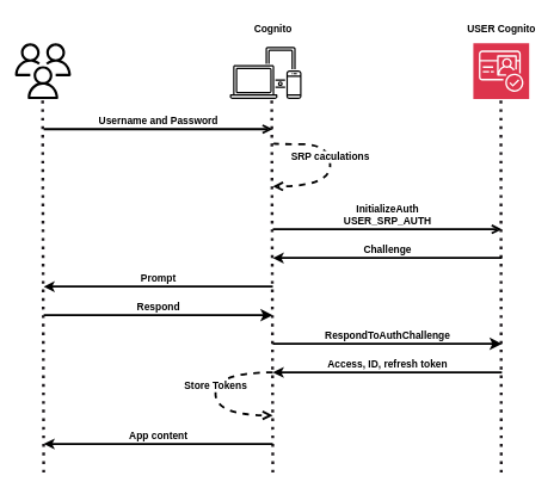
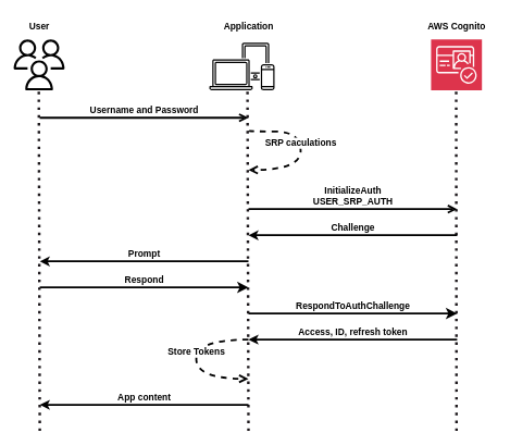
  <mxCell id="0" />
  <mxCell id="1" parent="0" />
  <mxCell id="2" value="" style="sketch=0;outlineConnect=0;strokeColor=none;dashed=0;verticalLabelPosition=bottom;verticalAlign=top;align=center;html=1;fontSize=14;fontStyle=1;aspect=fixed;pointerEvents=1;shape=mxgraph.aws4.users;labelBackgroundColor=none;fillColor=#000000;" parent="1" vertex="1"><mxGeometry x="20" y="60" width="78" height="78" as="geometry" /></mxCell>
  <mxCell id="3" value="" style="endArrow=none;dashed=1;html=1;strokeWidth=4;rounded=0;strokeColor=#1D181C;dashPattern=1 2;fontSize=14;fontStyle=1" parent="1" edge="1"><mxGeometry width="50" height="50" relative="1" as="geometry"><mxPoint x="60" y="660" as="sourcePoint" /><mxPoint x="58.5" y="140" as="targetPoint" /></mxGeometry></mxCell>
  <mxCell id="4" value="" style="sketch=0;points=[[0,0,0],[0.25,0,0],[0.5,0,0],[0.75,0,0],[1,0,0],[0,1,0],[0.25,1,0],[0.5,1,0],[0.75,1,0],[1,1,0],[0,0.25,0],[0,0.5,0],[0,0.75,0],[1,0.25,0],[1,0.5,0],[1,0.75,0]];outlineConnect=0;fontColor=#232F3E;fillColor=#DD344C;strokeColor=#ffffff;dashed=0;verticalLabelPosition=bottom;verticalAlign=top;align=center;html=1;fontSize=14;fontStyle=1;aspect=fixed;shape=mxgraph.aws4.resourceIcon;resIcon=mxgraph.aws4.cognito;" parent="1" vertex="1"><mxGeometry x="660" y="60" width="78" height="78" as="geometry" /></mxCell>
  <mxCell id="5" value="" style="endArrow=none;dashed=1;html=1;strokeWidth=4;rounded=0;strokeColor=#1D181C;dashPattern=1 2;fontSize=14;fontStyle=1" parent="1" edge="1"><mxGeometry width="50" height="50" relative="1" as="geometry"><mxPoint x="699" y="660" as="sourcePoint" /><mxPoint x="698.5" y="138" as="targetPoint" /></mxGeometry></mxCell>
  <mxCell id="6" value="Username and Password" style="html=1;verticalAlign=bottom;endArrow=open;endSize=8;curved=0;rounded=0;strokeColor=#000000;fontColor=#000000;labelBackgroundColor=#FFFFFF;strokeWidth=3;fontSize=14;fontStyle=1" parent="1" edge="1"><mxGeometry relative="1" as="geometry"><mxPoint x="60" y="180" as="sourcePoint" /><mxPoint x="380" y="180" as="targetPoint" /><Array as="points"><mxPoint x="140" y="180" /><mxPoint x="220" y="180" /><mxPoint x="300" y="180" /></Array></mxGeometry></mxCell>
  <mxCell id="7" value="SRP caculations" style="html=1;verticalAlign=bottom;endArrow=open;endSize=8;curved=1;rounded=0;strokeColor=#000000;fontColor=#000000;labelBackgroundColor=#FFFFFF;strokeWidth=3;fontSize=14;edgeStyle=orthogonalEdgeStyle;dashed=1;fontStyle=1" parent="1" edge="1"><mxGeometry relative="1" as="geometry"><mxPoint x="380" y="200" as="sourcePoint" /><mxPoint x="380" y="260" as="targetPoint" /><Array as="points"><mxPoint x="380" y="201" /><mxPoint x="460" y="201" /><mxPoint x="460" y="260" /><mxPoint x="380" y="260" /></Array></mxGeometry></mxCell>
  <mxCell id="8" value="" style="endArrow=none;dashed=1;html=1;strokeWidth=4;rounded=0;strokeColor=#1D181C;dashPattern=1 2;fontSize=14;fontStyle=1" parent="1" edge="1"><mxGeometry width="50" height="50" relative="1" as="geometry"><mxPoint x="380" y="660" as="sourcePoint" /><mxPoint x="378.5" y="138" as="targetPoint" /></mxGeometry></mxCell>
  <mxCell id="9" value="" style="sketch=0;outlineConnect=0;dashed=0;verticalLabelPosition=bottom;verticalAlign=top;align=center;html=1;fontSize=14;fontStyle=1;aspect=fixed;shape=mxgraph.aws4.illustration_devices;pointerEvents=1;strokeColor=#000000;fillColor=#000000;" parent="1" vertex="1"><mxGeometry x="320" y="65" width="100" height="73" as="geometry" /></mxCell>
  <mxCell id="10" value="InitializeAuth&lt;div style=&quot;font-size: 14px;&quot;&gt;USER_SRP_AUTH&lt;/div&gt;" style="html=1;verticalAlign=bottom;endArrow=open;endSize=8;curved=0;rounded=0;strokeColor=#000000;fontColor=#000000;labelBackgroundColor=#FFFFFF;strokeWidth=3;fontSize=14;fontStyle=1" parent="1" edge="1"><mxGeometry relative="1" as="geometry"><mxPoint x="380" y="320" as="sourcePoint" /><mxPoint x="700" y="320" as="targetPoint" /><Array as="points"><mxPoint x="460" y="320" /><mxPoint x="540" y="320" /><mxPoint x="620" y="320" /></Array></mxGeometry></mxCell>
  <mxCell id="11" value="Challenge" style="html=1;verticalAlign=bottom;endArrow=none;endSize=8;curved=0;rounded=0;strokeColor=#000000;fontColor=#000000;labelBackgroundColor=#FFFFFF;strokeWidth=3;fontSize=14;endFill=0;startArrow=classic;startFill=1;fontStyle=1" parent="1" edge="1"><mxGeometry relative="1" as="geometry"><mxPoint x="380" y="360" as="sourcePoint" /><mxPoint x="700" y="360" as="targetPoint" /><Array as="points"><mxPoint x="540" y="360" /><mxPoint x="620" y="360" /></Array></mxGeometry></mxCell>
  <mxCell id="12" value="Prompt" style="html=1;verticalAlign=bottom;endArrow=none;endSize=8;curved=0;rounded=0;strokeColor=#000000;fontColor=#000000;labelBackgroundColor=#FFFFFF;strokeWidth=3;fontSize=14;endFill=0;startArrow=classic;startFill=1;fontStyle=1" parent="1" edge="1"><mxGeometry relative="1" as="geometry"><mxPoint x="60" y="400" as="sourcePoint" /><mxPoint x="380" y="400" as="targetPoint" /><Array as="points"><mxPoint x="220" y="400" /></Array></mxGeometry></mxCell>
  <mxCell id="13" value="Respond" style="html=1;verticalAlign=bottom;endArrow=classic;endSize=8;curved=0;rounded=0;strokeColor=#000000;fontColor=#000000;labelBackgroundColor=#FFFFFF;strokeWidth=3;fontSize=14;endFill=1;startArrow=none;startFill=0;fontStyle=1" parent="1" edge="1"><mxGeometry relative="1" as="geometry"><mxPoint x="60" y="440" as="sourcePoint" /><mxPoint x="380" y="440" as="targetPoint" /><Array as="points"><mxPoint x="220" y="440" /></Array></mxGeometry></mxCell>
  <mxCell id="14" value="RespondToAuthChallenge" style="html=1;verticalAlign=bottom;endArrow=classic;endSize=8;curved=0;rounded=0;strokeColor=#000000;fontColor=#000000;labelBackgroundColor=#FFFFFF;strokeWidth=3;fontSize=14;endFill=1;startArrow=none;startFill=0;fontStyle=1" parent="1" edge="1"><mxGeometry relative="1" as="geometry"><mxPoint x="380" y="480" as="sourcePoint" /><mxPoint x="700" y="480" as="targetPoint" /><Array as="points"><mxPoint x="540" y="480" /></Array></mxGeometry></mxCell>
  <mxCell id="15" value="Access, ID, refresh token" style="html=1;verticalAlign=bottom;endArrow=none;endSize=8;curved=0;rounded=0;strokeColor=#000000;fontColor=#000000;labelBackgroundColor=#FFFFFF;strokeWidth=3;fontSize=14;endFill=0;startArrow=classic;startFill=1;fontStyle=1" parent="1" edge="1"><mxGeometry relative="1" as="geometry"><mxPoint x="380" y="520" as="sourcePoint" /><mxPoint x="700" y="520" as="targetPoint" /></mxGeometry></mxCell>
  <mxCell id="16" value="Store Tokens" style="html=1;verticalAlign=bottom;endArrow=open;endSize=8;curved=1;rounded=0;strokeColor=#000000;fontColor=#000000;labelBackgroundColor=#FFFFFF;strokeWidth=3;fontSize=14;edgeStyle=orthogonalEdgeStyle;dashed=1;fontStyle=1" parent="1" edge="1"><mxGeometry relative="1" as="geometry"><mxPoint x="380" y="520" as="sourcePoint" /><mxPoint x="380" y="580" as="targetPoint" /><Array as="points"><mxPoint x="300" y="520" /><mxPoint x="300" y="580" /></Array></mxGeometry></mxCell>
  <mxCell id="17" value="App content" style="html=1;verticalAlign=bottom;endArrow=none;endSize=8;curved=0;rounded=0;strokeColor=#000000;fontColor=#000000;labelBackgroundColor=#FFFFFF;strokeWidth=3;fontSize=14;endFill=0;startArrow=classic;startFill=1;fontStyle=1" parent="1" edge="1"><mxGeometry relative="1" as="geometry"><mxPoint x="60" y="620" as="sourcePoint" /><mxPoint x="380" y="620" as="targetPoint" /></mxGeometry></mxCell>
- <mxCell id="19" value="&lt;span style=&quot;font-size: 14px;&quot;&gt;Cognito&lt;/span&gt;" style="text;html=1;align=center;verticalAlign=middle;resizable=0;points=[];autosize=1;strokeColor=none;fillColor=none;fontColor=#000000;fontSize=14;fontStyle=1" parent="1" vertex="1"><mxGeometry x="330" y="20" width="100" height="40" as="geometry" /></mxCell>
- <mxCell id="20" value="&lt;span style=&quot;font-size: 14px;&quot;&gt;USER Cognito&lt;/span&gt;" style="text;html=1;align=center;verticalAlign=middle;resizable=0;points=[];autosize=1;strokeColor=none;fillColor=none;fontColor=#000000;fontSize=14;fontStyle=1" parent="1" vertex="1"><mxGeometry x="639" y="20" width="120" height="40" as="geometry" /></mxCell>
+ <mxCell id="18" value="&lt;span style=&quot;font-size: 14px;&quot;&gt;User&lt;/span&gt;" style="text;html=1;align=center;verticalAlign=middle;resizable=0;points=[];autosize=1;strokeColor=none;fillColor=none;fontColor=#000000;fontSize=14;fontStyle=1" parent="1" vertex="1"><mxGeometry x="29" y="20" width="60" height="40" as="geometry" /></mxCell>
+ <mxCell id="19" value="&lt;span style=&quot;font-size: 14px;&quot;&gt;Application&lt;/span&gt;" style="text;html=1;align=center;verticalAlign=middle;resizable=0;points=[];autosize=1;strokeColor=none;fillColor=none;fontColor=#000000;fontSize=14;fontStyle=1" parent="1" vertex="1"><mxGeometry x="330" y="20" width="100" height="40" as="geometry" /></mxCell>
+ <mxCell id="20" value="&lt;span style=&quot;font-size: 14px;&quot;&gt;AWS Cognito&lt;/span&gt;" style="text;html=1;align=center;verticalAlign=middle;resizable=0;points=[];autosize=1;strokeColor=none;fillColor=none;fontColor=#000000;fontSize=14;fontStyle=1" parent="1" vertex="1"><mxGeometry x="639" y="20" width="120" height="40" as="geometry" /></mxCell>
